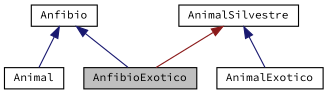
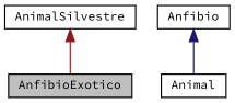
  digraph {
    fontname="Source Code Pro"
    node [color=black fillcolor=white fontname="Source Code Pro" fontsize=10 shape=record style=filled]
    edge [color=midnightblue dir=back fontname="Source Code Pro" fontsize=10 labelfontname=Helvetica labelfontsize=10 style=solid]
    n1 [fillcolor=grey75 fontcolor=black height=0.2 label=AnfibioExotico width=0.4]
    n2 [height=0.2 label=Anfibio width=0.4]
    n3 [height=0.2 label=Animal width=0.4]
-   n4 [height=0.2 label=AnimalExotico width=0.4]
    n5 [height=0.2 label=AnimalSilvestre width=0.4]
-   n2 -> n1
    n2 -> n3
    n5 -> n1 [color=firebrick4]
-   n5 -> n4
  }
